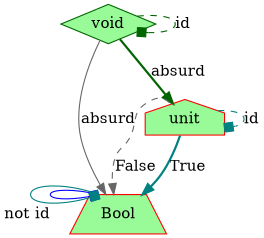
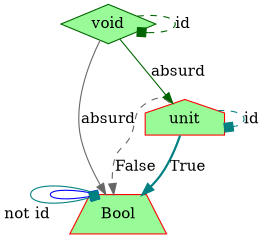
  digraph {
    node [color=red fillcolor=palegreen style=filled]
    edge [arrowhead=box color=teal style=dashed]
    void [color=darkgreen shape=diamond]
    Bool [shape=trapezium]
    unit [shape=house]
    void -> void [color=darkgreen label=id]
    void -> Bool [arrowhead=normal color=gray40 label=absurd style=solid]
-   void -> unit [arrowhead=normal color=darkgreen label=absurd style=bold]
+   void -> unit [arrowhead=normal color=darkgreen label=absurd style=solid]
    Bool -> Bool [color=blue headport=nw label=id style=solid tailport=nw]
    Bool -> Bool [headport=nw label=not style=solid tailport=nw]
    unit -> Bool [arrowhead=normal label=True style=bold]
    unit -> Bool [arrowhead=normal color=gray40 label=False tailport=nw]
    unit -> unit [label=id]
  }
